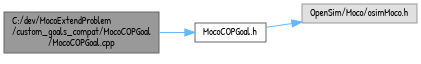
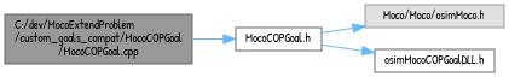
  digraph {
    fontname="Patrick Hand"
    rankdir=LR
    node [color=grey40 fillcolor=white fontname="Patrick Hand" fontsize=10 shape=box style=filled]
    edge [color=steelblue1 fontname="Patrick Hand" fontsize=10 labelfontname=Helvetica labelfontsize=10 style=solid]
    n1 [color=gray40 fillcolor=grey60 fontcolor=black height=0.2 label="C:/dev/MocoExtendProblem\l/custom_goals_compat/MocoCOPGoal\l/MocoCOPGoal.cpp" width=0.4]
    n2 [height=0.2 label="MocoCOPGoal.h" width=0.4]
-   n3 [color=grey60 fillcolor="#E0E0E0" height=0.2 label="OpenSim/Moco/osimMoco.h" width=0.4]
+   n3 [color=grey60 fillcolor="#E0E0E0" height=0.2 label="Moco/Moco/osimMoco.h" width=0.4]
+   n4 [height=0.2 label="osimMocoCOPGoalDLL.h" width=0.4]
    n1 -> n2
    n2 -> n3
+   n2 -> n4
  }
